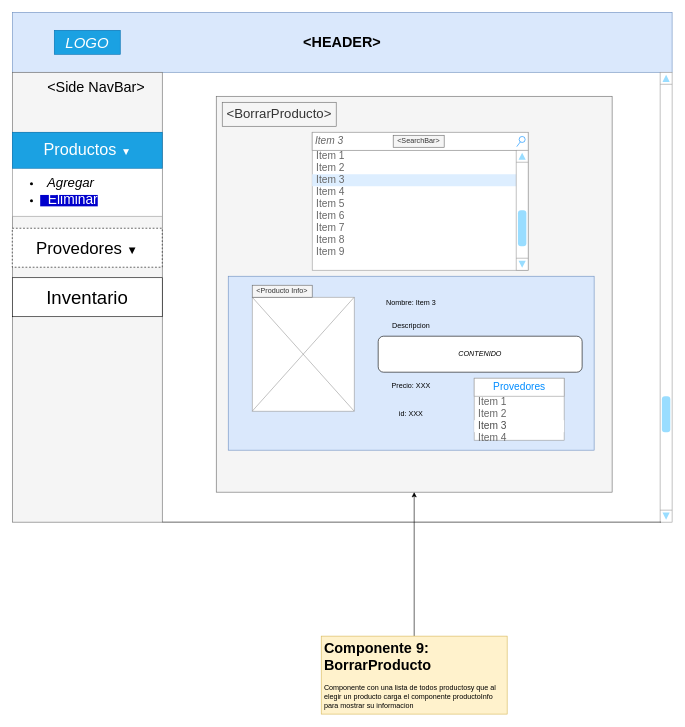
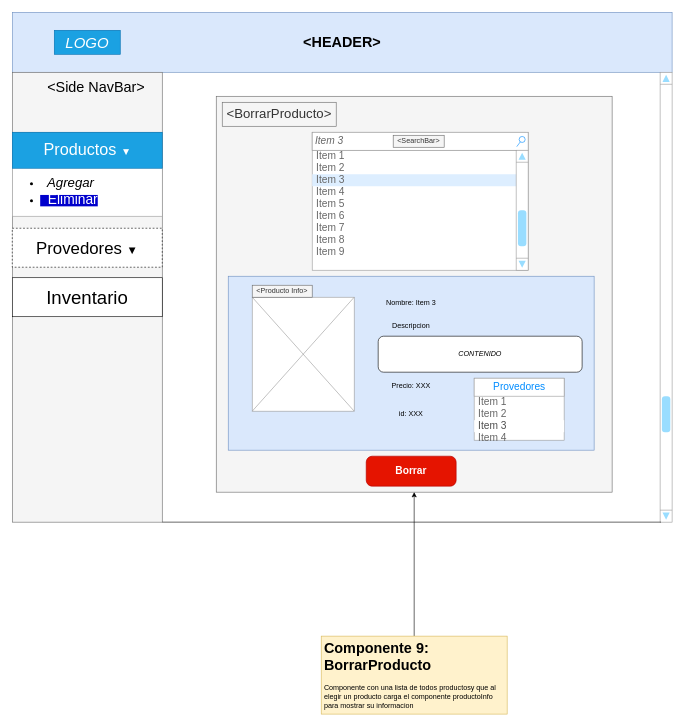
  <mxCell id="0" />
  <mxCell id="1" parent="0" />
  <mxCell id="2" value="" style="whiteSpace=wrap;html=1;aspect=fixed;fillColor=#f5f5f5;strokeColor=#666666;fontColor=#333333;" parent="1" vertex="1"><mxGeometry x="360" y="160" width="660" height="660" as="geometry" /></mxCell>
  <mxCell id="3" value="" style="rounded=0;whiteSpace=wrap;html=1;fillColor=#dae8fc;strokeColor=#6c8ebf;" parent="1" vertex="1"><mxGeometry x="380" y="460" width="610" height="290" as="geometry" /></mxCell>
  <mxCell id="4" value="&lt;h1&gt;&amp;lt;HEADER&amp;gt;&lt;br&gt;&lt;/h1&gt;" style="rounded=0;whiteSpace=wrap;html=1;fillColor=#dae8fc;strokeColor=#6c8ebf;" parent="1" vertex="1"><mxGeometry width="1100" height="100" as="geometry" x="20" y="20" /></mxCell>
  <mxCell id="5" value="" style="rounded=0;whiteSpace=wrap;html=1;fillColor=#f5f5f5;strokeColor=#666666;fontColor=#333333;" parent="1" vertex="1"><mxGeometry y="120" width="250" height="750" as="geometry" x="20" /></mxCell>
  <mxCell id="6" value="&lt;font style=&quot;font-size: 24px&quot;&gt;&amp;lt;Side NavBar&amp;gt;&lt;/font&gt;" style="text;html=1;strokeColor=none;fillColor=none;align=center;verticalAlign=middle;whiteSpace=wrap;rounded=0;" parent="1" vertex="1"><mxGeometry x="70" y="130" width="180" height="30" as="geometry" /></mxCell>
  <mxCell id="7" value="&lt;i&gt;&lt;font style=&quot;font-size: 25px&quot;&gt;LOGO&lt;/font&gt;&lt;/i&gt;" style="text;html=1;strokeColor=#006EAF;fillColor=#1ba1e2;align=center;verticalAlign=middle;whiteSpace=wrap;rounded=0;fontColor=#ffffff;" parent="1" vertex="1"><mxGeometry x="90" y="50" width="110" height="40" as="geometry" /></mxCell>
  <mxCell id="8" value="" style="strokeWidth=1;shadow=0;dashed=0;align=center;html=1;shape=mxgraph.mockup.forms.rrect;rSize=0;strokeColor=#999999;fillColor=#ffffff;" parent="1" vertex="1"><mxGeometry y="220" width="250" height="140" as="geometry" x="20" /></mxCell>
  <mxCell id="9" value="&lt;font style=&quot;font-size: 27px&quot;&gt;Productos &lt;/font&gt;▼" style="strokeWidth=1;shadow=0;dashed=0;align=center;html=1;shape=mxgraph.mockup.forms.rrect;rSize=0;strokeColor=#006EAF;fontSize=17;fillColor=#1ba1e2;resizeWidth=1;fontColor=#ffffff;" parent="8" vertex="1"><mxGeometry width="250" height="60" relative="1" as="geometry"><mxPoint as="offset" /></mxGeometry></mxCell>
  <mxCell id="10" value="&lt;ul&gt;&lt;li&gt;&lt;span style=&quot;background-color: transparent&quot;&gt;&lt;i&gt;&lt;font style=&quot;font-size: 22px&quot;&gt;&amp;nbsp; Agregar&lt;br&gt;&lt;/font&gt;&lt;/i&gt;&lt;/span&gt;&lt;/li&gt;&lt;/ul&gt;" style="strokeWidth=1;shadow=0;dashed=0;align=center;html=1;shape=mxgraph.mockup.forms.anchor;fontSize=17;align=left;spacingLeft=5;resizeWidth=1;strokeColor=#d79b00;fillColor=#ffe6cc;" parent="8" vertex="1"><mxGeometry y="70.531" width="250" height="29.474" as="geometry" /></mxCell>
  <mxCell id="11" value="&lt;ul&gt;&lt;li&gt;&lt;font color=&quot;#FFFFFF&quot;&gt;&lt;span style=&quot;background-color: rgb(0 , 0 , 204)&quot;&gt;&lt;font style=&quot;font-size: 23px&quot;&gt;&amp;nbsp; Eliminar&lt;/font&gt;&lt;/span&gt;&lt;/font&gt;&lt;/li&gt;&lt;/ul&gt;" style="strokeWidth=1;shadow=0;dashed=0;align=center;html=1;shape=mxgraph.mockup.forms.anchor;fontSize=17;align=left;spacingLeft=5;resizeWidth=1;fillColor=#dae8fc;strokeColor=#6c8ebf;" parent="8" vertex="1"><mxGeometry y="100.005" width="250" height="24.706" as="geometry" /></mxCell>
  <mxCell id="12" value="" style="verticalLabelPosition=bottom;shadow=0;dashed=0;align=center;html=1;verticalAlign=top;strokeWidth=1;shape=mxgraph.mockup.navigation.scrollBar;strokeColor=#999999;barPos=20;fillColor2=#99ddff;strokeColor2=none;direction=north;" parent="1" vertex="1"><mxGeometry x="1100" y="120" width="20" height="750" as="geometry" /></mxCell>
  <mxCell id="13" value="&lt;font style=&quot;font-size: 28px&quot;&gt;Provedores &lt;/font&gt;&lt;font style=&quot;font-size: 19px&quot;&gt;▼&lt;/font&gt;" style="rounded=0;whiteSpace=wrap;html=1;dashed=1;" parent="1" vertex="1"><mxGeometry y="380" width="250" height="65" as="geometry" x="20" /></mxCell>
  <mxCell id="14" value="&lt;font style=&quot;font-size: 31px&quot;&gt;Inventario&lt;/font&gt;" style="rounded=0;whiteSpace=wrap;html=1;" parent="1" vertex="1"><mxGeometry y="462.5" width="250" height="65" as="geometry" x="20" /></mxCell>
  <mxCell id="15" value="" style="endArrow=none;html=1;exitX=1;exitY=1;exitDx=0;exitDy=0;entryX=0;entryY=0.07;entryDx=0;entryDy=0;entryPerimeter=0;" parent="1" source="5" target="12" edge="1"><mxGeometry width="50" height="50" relative="1" as="geometry"><mxPoint x="300" y="890" as="sourcePoint" /><mxPoint x="350" y="840" as="targetPoint" /></mxGeometry></mxCell>
  <mxCell id="16" value="&lt;font style=&quot;font-size: 22px&quot;&gt;&amp;lt;BorrarProducto&amp;gt;&lt;/font&gt;" style="text;html=1;align=center;verticalAlign=middle;whiteSpace=wrap;rounded=0;fillColor=#f5f5f5;strokeColor=#666666;fontColor=#333333;" parent="1" vertex="1"><mxGeometry x="370" y="170" width="190" height="40" as="geometry" /></mxCell>
+ <mxCell id="17" value="&lt;div&gt;Borrar&lt;/div&gt;" style="strokeWidth=1;shadow=0;dashed=0;align=center;html=1;shape=mxgraph.mockup.buttons.button;strokeColor=#B20000;fontColor=#ffffff;mainText=;buttonStyle=round;fontSize=17;fontStyle=1;fillColor=#e51400;whiteSpace=wrap;" parent="1" vertex="1"><mxGeometry x="610" y="760" width="150" height="50" as="geometry" /></mxCell>
  <mxCell id="18" value="" style="strokeWidth=1;shadow=0;dashed=0;align=center;html=1;shape=mxgraph.mockup.forms.rrect;rSize=0;strokeColor=#999999;fillColor=#ffffff;" parent="1" vertex="1"><mxGeometry x="520" y="220" width="360" height="230" as="geometry" /></mxCell>
  <mxCell id="19" value="Title" style="strokeWidth=1;shadow=0;dashed=0;align=center;html=1;shape=mxgraph.mockup.forms.rrect;rSize=0;strokeColor=#999999;fontColor=#008cff;fontSize=17;fillColor=#ffffff;resizeWidth=1;" parent="18" vertex="1"><mxGeometry width="355" height="30" relative="1" as="geometry" /></mxCell>
  <mxCell id="20" value="Item 1" style="strokeWidth=1;shadow=0;dashed=0;align=center;html=1;shape=mxgraph.mockup.forms.anchor;fontSize=17;fontColor=#666666;align=left;spacingLeft=5;resizeWidth=1;" parent="18" vertex="1"><mxGeometry width="355" height="20" relative="1" as="geometry"><mxPoint y="30" as="offset" /></mxGeometry></mxCell>
  <mxCell id="21" value="Item 2" style="strokeWidth=1;shadow=0;dashed=0;align=center;html=1;shape=mxgraph.mockup.forms.anchor;fontSize=17;fontColor=#666666;align=left;spacingLeft=5;resizeWidth=1;" parent="18" vertex="1"><mxGeometry width="355" height="20" relative="1" as="geometry"><mxPoint y="50" as="offset" /></mxGeometry></mxCell>
  <mxCell id="22" value="Item 3" style="strokeWidth=1;shadow=0;dashed=0;align=center;html=1;shape=mxgraph.mockup.forms.rrect;rSize=0;fontSize=17;fontColor=#666666;align=left;spacingLeft=5;fillColor=#ddeeff;strokeColor=none;resizeWidth=1;" parent="18" vertex="1"><mxGeometry width="355" height="20" relative="1" as="geometry"><mxPoint y="70" as="offset" /></mxGeometry></mxCell>
  <mxCell id="23" value="Item 4" style="strokeWidth=1;shadow=0;dashed=0;align=center;html=1;shape=mxgraph.mockup.forms.anchor;fontSize=17;fontColor=#666666;align=left;spacingLeft=5;resizeWidth=1;" parent="18" vertex="1"><mxGeometry width="355" height="20" relative="1" as="geometry"><mxPoint y="90" as="offset" /></mxGeometry></mxCell>
  <mxCell id="24" value="Item 5" style="strokeWidth=1;shadow=0;dashed=0;align=center;html=1;shape=mxgraph.mockup.forms.anchor;fontSize=17;fontColor=#666666;align=left;spacingLeft=5;resizeWidth=1;" parent="18" vertex="1"><mxGeometry y="110" width="355" height="20" as="geometry" /></mxCell>
  <mxCell id="25" value="Item 6" style="strokeWidth=1;shadow=0;dashed=0;align=center;html=1;shape=mxgraph.mockup.forms.anchor;fontSize=17;fontColor=#666666;align=left;spacingLeft=5;resizeWidth=1;" parent="18" vertex="1"><mxGeometry y="130" width="355" height="20" as="geometry" /></mxCell>
  <mxCell id="26" value="&lt;i&gt;Item 3&lt;/i&gt;" style="strokeWidth=1;shadow=0;dashed=0;align=center;html=1;shape=mxgraph.mockup.forms.searchBox;strokeColor=#999999;mainText=;strokeColor2=#008cff;fontColor=#666666;fontSize=17;align=left;spacingLeft=3;fillColor=#FFFFFF;" parent="18" vertex="1"><mxGeometry width="360" height="30" as="geometry" /></mxCell>
  <mxCell id="27" value="Item 7" style="strokeWidth=1;shadow=0;dashed=0;align=center;html=1;shape=mxgraph.mockup.forms.anchor;fontSize=17;fontColor=#666666;align=left;spacingLeft=5;resizeWidth=1;" parent="18" vertex="1"><mxGeometry y="150" width="355" height="20" as="geometry" /></mxCell>
  <mxCell id="28" value="Item 8" style="strokeWidth=1;shadow=0;dashed=0;align=center;html=1;shape=mxgraph.mockup.forms.anchor;fontSize=17;fontColor=#666666;align=left;spacingLeft=5;resizeWidth=1;" parent="18" vertex="1"><mxGeometry y="170" width="355" height="20" as="geometry" /></mxCell>
  <mxCell id="29" value="" style="verticalLabelPosition=bottom;shadow=0;dashed=0;align=center;html=1;verticalAlign=top;strokeWidth=1;shape=mxgraph.mockup.navigation.scrollBar;strokeColor=#999999;barPos=20;fillColor2=#99ddff;strokeColor2=none;direction=north;fillColor=#FFFFFF;" parent="18" vertex="1"><mxGeometry x="340" y="30" width="20" height="200" as="geometry" /></mxCell>
  <mxCell id="30" value="Item 9" style="strokeWidth=1;shadow=0;dashed=0;align=center;html=1;shape=mxgraph.mockup.forms.anchor;fontSize=17;fontColor=#666666;align=left;spacingLeft=5;resizeWidth=1;" parent="18" vertex="1"><mxGeometry y="190" width="355" height="20" as="geometry" /></mxCell>
  <mxCell id="31" value="&amp;lt;SearchBar&amp;gt;" style="text;html=1;strokeColor=#666666;fillColor=#f5f5f5;align=center;verticalAlign=middle;whiteSpace=wrap;rounded=0;fontColor=#333333;" parent="18" vertex="1"><mxGeometry x="135" y="5" width="85" height="20" as="geometry" /></mxCell>
  <mxCell id="32" value="" style="verticalLabelPosition=bottom;shadow=0;dashed=0;align=center;html=1;verticalAlign=top;strokeWidth=1;shape=mxgraph.mockup.graphics.simpleIcon;strokeColor=#999999;fillColor=#FFFFFF;" parent="1" vertex="1"><mxGeometry x="420" y="495" width="170" height="190" as="geometry" /></mxCell>
  <mxCell id="33" value="Nombre: Item 3" style="text;html=1;strokeColor=none;fillColor=none;align=center;verticalAlign=middle;whiteSpace=wrap;rounded=0;" parent="1" vertex="1"><mxGeometry x="610" y="495" width="150" height="20" as="geometry" /></mxCell>
  <mxCell id="34" value="&lt;i&gt;CONTENIDO&lt;/i&gt;" style="rounded=1;whiteSpace=wrap;html=1;fillColor=#FFFFFF;" parent="1" vertex="1"><mxGeometry x="630" y="560" width="340" height="60" as="geometry" /></mxCell>
  <mxCell id="35" value="Precio: XXX" style="text;html=1;strokeColor=none;fillColor=none;align=center;verticalAlign=middle;whiteSpace=wrap;rounded=0;" parent="1" vertex="1"><mxGeometry x="630" y="632.5" width="110" height="20" as="geometry" /></mxCell>
  <mxCell id="36" value="Descripcion" style="text;html=1;strokeColor=none;fillColor=none;align=center;verticalAlign=middle;whiteSpace=wrap;rounded=0;" parent="1" vertex="1"><mxGeometry x="640" y="532.5" width="90" height="20" as="geometry" /></mxCell>
  <mxCell id="37" style="edgeStyle=orthogonalEdgeStyle;rounded=0;orthogonalLoop=1;jettySize=auto;html=1;" parent="1" source="38" target="2" edge="1"><mxGeometry relative="1" as="geometry" /></mxCell>
  <mxCell id="38" value="&lt;h1&gt;Componente 9: BorrarProducto&lt;br&gt;&lt;/h1&gt;&lt;p&gt;Componente con una lista de todos productosy que al elegir un producto carga el componente productoInfo para mostrar su informacion&lt;br&gt;&lt;/p&gt;" style="text;html=1;strokeColor=#d6b656;fillColor=#fff2cc;spacing=5;spacingTop=-20;whiteSpace=wrap;overflow=hidden;rounded=0;" parent="1" vertex="1"><mxGeometry x="535" y="1060" width="310" height="130" as="geometry" /></mxCell>
  <mxCell id="39" value="id: XXX" style="text;html=1;strokeColor=none;fillColor=none;align=center;verticalAlign=middle;whiteSpace=wrap;rounded=0;" parent="1" vertex="1"><mxGeometry x="630" y="680" width="110" height="20" as="geometry" /></mxCell>
  <mxCell id="40" value="&amp;lt;Producto Info&amp;gt;" style="text;html=1;strokeColor=#666666;fillColor=#f5f5f5;align=center;verticalAlign=middle;whiteSpace=wrap;rounded=0;fontColor=#333333;" parent="1" vertex="1"><mxGeometry x="420" y="475" width="100" height="20" as="geometry" /></mxCell>
  <mxCell id="41" value="" style="strokeWidth=1;shadow=0;dashed=0;align=center;html=1;shape=mxgraph.mockup.forms.rrect;rSize=0;strokeColor=#999999;fillColor=#ffffff;" parent="1" vertex="1"><mxGeometry x="790" y="629.998" width="150" height="103.385" as="geometry" /></mxCell>
  <mxCell id="42" value="Provedores" style="strokeWidth=1;shadow=0;dashed=0;align=center;html=1;shape=mxgraph.mockup.forms.rrect;rSize=0;strokeColor=#999999;fontColor=#008cff;fontSize=17;fillColor=#ffffff;resizeWidth=1;" parent="41" vertex="1"><mxGeometry width="150" height="30" relative="1" as="geometry" /></mxCell>
  <mxCell id="43" value="Item 1" style="strokeWidth=1;shadow=0;dashed=0;align=center;html=1;shape=mxgraph.mockup.forms.anchor;fontSize=17;fontColor=#666666;align=left;spacingLeft=5;resizeWidth=1;" parent="41" vertex="1"><mxGeometry width="150" height="20" relative="1" as="geometry"><mxPoint y="30" as="offset" /></mxGeometry></mxCell>
  <mxCell id="44" value="Item 2" style="strokeWidth=1;shadow=0;dashed=0;align=center;html=1;shape=mxgraph.mockup.forms.anchor;fontSize=17;fontColor=#666666;align=left;spacingLeft=5;resizeWidth=1;" parent="41" vertex="1"><mxGeometry width="150" height="20" relative="1" as="geometry"><mxPoint y="50" as="offset" /></mxGeometry></mxCell>
  <mxCell id="45" value="&lt;font color=&quot;#4D4D4D&quot;&gt;Item 3&lt;/font&gt;" style="strokeWidth=1;shadow=0;dashed=0;align=center;html=1;shape=mxgraph.mockup.forms.rrect;rSize=0;fontSize=17;align=left;spacingLeft=5;resizeWidth=1;strokeColor=none;" parent="41" vertex="1"><mxGeometry width="150" height="20" relative="1" as="geometry"><mxPoint y="70" as="offset" /></mxGeometry></mxCell>
  <mxCell id="46" value="Item 4" style="strokeWidth=1;shadow=0;dashed=0;align=center;html=1;shape=mxgraph.mockup.forms.anchor;fontSize=17;fontColor=#666666;align=left;spacingLeft=5;resizeWidth=1;" parent="41" vertex="1"><mxGeometry width="150" height="20" relative="1" as="geometry"><mxPoint y="90" as="offset" /></mxGeometry></mxCell>
